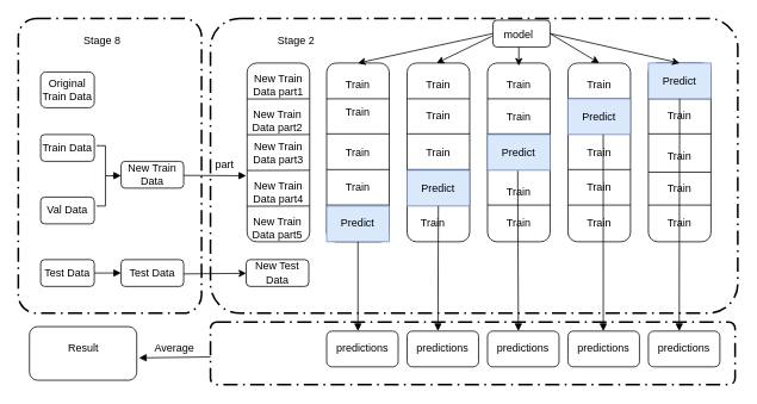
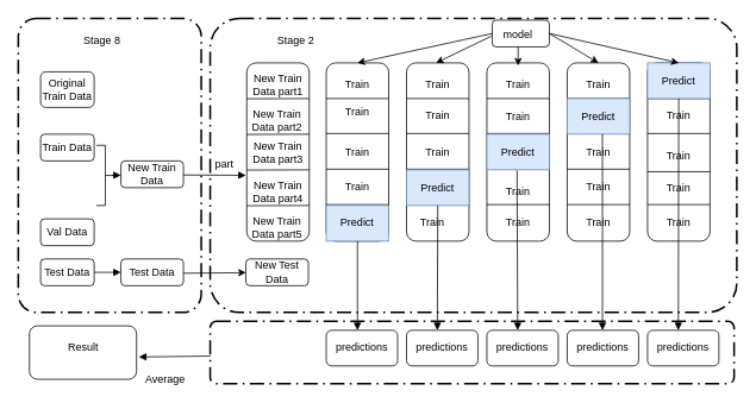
  <mxCell id="0" />
  <mxCell id="1" parent="0" />
  <mxCell id="2" value="" style="rounded=1;arcSize=10;dashed=1;strokeColor=#000000;fillColor=none;gradientColor=none;dashPattern=8 3 1 3;strokeWidth=2;" vertex="1" parent="1"><mxGeometry x="20" y="20" width="205" height="330" as="geometry" /></mxCell>
  <mxCell id="3" value="" style="rounded=1;arcSize=10;dashed=1;strokeColor=#000000;fillColor=none;gradientColor=none;dashPattern=8 3 1 3;strokeWidth=2;" vertex="1" parent="1"><mxGeometry x="235" y="20" width="590" height="330" as="geometry" /></mxCell>
  <mxCell id="4" value="Original Train Data" style="shape=ext;rounded=1;html=1;whiteSpace=wrap;" vertex="1" parent="1"><mxGeometry x="45" y="80" width="60" height="40" as="geometry" /></mxCell>
  <mxCell id="5" value="Train Data" style="shape=ext;rounded=1;html=1;whiteSpace=wrap;" vertex="1" parent="1"><mxGeometry x="45" y="150" width="60" height="30" as="geometry" /></mxCell>
  <mxCell id="6" value="Test Data" style="shape=ext;rounded=1;html=1;whiteSpace=wrap;" vertex="1" parent="1"><mxGeometry x="45" y="290" width="60" height="30" as="geometry" /></mxCell>
- <mxCell id="7" value="Val Data" style="shape=ext;rounded=1;html=1;whiteSpace=wrap;" vertex="1" parent="1"><mxGeometry x="45" y="220" width="60" height="30" as="geometry" /></mxCell>
+ <mxCell id="7" value="Val Data" style="shape=ext;rounded=1;html=1;whiteSpace=wrap;" vertex="1" parent="1"><mxGeometry x="45" y="245" width="60" height="30" as="geometry" /></mxCell>
  <mxCell id="8" value="New Train Data" style="shape=ext;rounded=1;html=1;whiteSpace=wrap;" vertex="1" parent="1"><mxGeometry x="135" y="180" width="70" height="30" as="geometry" /></mxCell>
  <mxCell id="9" value="" style="html=1;shape=mxgraph.flowchart.annotation_2;align=left;labelPosition=right;direction=north;rotation=-90;" vertex="1" parent="1"><mxGeometry x="83.75" y="186.25" width="67.5" height="20" as="geometry" /></mxCell>
  <mxCell id="10" value="" style="endArrow=block;endFill=1;endSize=6;html=1;" edge="1" parent="1"><mxGeometry width="100" relative="1" as="geometry"><mxPoint x="125" y="196" as="sourcePoint" /><mxPoint x="135" y="196" as="targetPoint" /><Array as="points"><mxPoint x="125" y="196" /></Array></mxGeometry></mxCell>
  <mxCell id="11" value="Stage 8" style="text;html=1;strokeColor=none;fillColor=none;align=center;verticalAlign=middle;whiteSpace=wrap;rounded=0;" vertex="1" parent="1"><mxGeometry x="83.75" y="35" width="60" height="20" as="geometry" /></mxCell>
  <mxCell id="12" value="Test Data" style="shape=ext;rounded=1;html=1;whiteSpace=wrap;" vertex="1" parent="1"><mxGeometry x="135" y="290" width="70" height="30" as="geometry" /></mxCell>
  <mxCell id="13" value="" style="endArrow=block;endFill=1;endSize=6;html=1;exitX=1;exitY=0.5;exitDx=0;exitDy=0;entryX=0;entryY=0.5;entryDx=0;entryDy=0;" edge="1" parent="1" source="6" target="12"><mxGeometry width="100" relative="1" as="geometry"><mxPoint y="284.5" as="sourcePoint" x="105" /><mxPoint x="135" y="285" as="targetPoint" /></mxGeometry></mxCell>
  <mxCell id="14" value="New Test Data" style="shape=ext;rounded=1;html=1;whiteSpace=wrap;" vertex="1" parent="1"><mxGeometry x="275" y="290" width="70" height="30" as="geometry" /></mxCell>
  <mxCell id="15" value="" style="endArrow=block;endFill=1;endSize=6;html=1;" edge="1" parent="1"><mxGeometry width="100" relative="1" as="geometry"><mxPoint x="205" y="195.75" as="sourcePoint" /><mxPoint x="275" y="196.139" as="targetPoint" /></mxGeometry></mxCell>
  <mxCell id="16" value="part" style="text;html=1;strokeColor=none;fillColor=none;align=center;verticalAlign=middle;whiteSpace=wrap;rounded=0;" vertex="1" parent="1"><mxGeometry x="231" y="174.25" width="40" height="20" as="geometry" /></mxCell>
  <mxCell id="17" value="" style="shape=ext;rounded=1;html=1;whiteSpace=wrap;" vertex="1" parent="1"><mxGeometry x="276" y="70" width="70" height="200" as="geometry" /></mxCell>
  <mxCell id="18" value="" style="endArrow=none;html=1;rounded=0;" edge="1" parent="1"><mxGeometry relative="1" as="geometry"><mxPoint x="276" y="110.25" as="sourcePoint" /><mxPoint x="346" y="110" as="targetPoint" /></mxGeometry></mxCell>
  <mxCell id="19" value="New Train Data part1" style="text;html=1;strokeColor=none;fillColor=none;align=center;verticalAlign=middle;whiteSpace=wrap;rounded=0;" vertex="1" parent="1"><mxGeometry x="276" y="80" width="70" height="30" as="geometry" /></mxCell>
  <mxCell id="20" value="New Train Data part3&lt;span style=&quot;color: rgba(0 , 0 , 0 , 0) ; font-family: monospace ; font-size: 0px&quot;&gt;%3CmxGraphModel%3E%3Croot%3E%3CmxCell%20id%3D%220%22%2F%3E%3CmxCell%20id%3D%221%22%20parent%3D%220%22%2F%3E%3CmxCell%20id%3D%222%22%20value%3D%22%22%20style%3D%22endArrow%3Dnone%3Bhtml%3D1%3Brounded%3D0%3B%22%20edge%3D%221%22%20parent%3D%221%22%3E%3CmxGeometry%20relative%3D%221%22%20as%3D%22geometry%22%3E%3CmxPoint%20x%3D%22270%22%20y%3D%2271%22%20as%3D%22sourcePoint%22%2F%3E%3CmxPoint%20x%3D%22340%22%20y%3D%2270.75%22%20as%3D%22targetPoint%22%2F%3E%3C%2FmxGeometry%3E%3C%2FmxCell%3E%3C%2Froot%3E%3C%2FmxGraphModel%3E&lt;/span&gt;" style="text;html=1;strokeColor=none;fillColor=none;align=center;verticalAlign=middle;whiteSpace=wrap;rounded=0;" vertex="1" parent="1"><mxGeometry x="276" y="156.25" width="70" height="30" as="geometry" /></mxCell>
  <mxCell id="21" value="New Train Data part2" style="text;html=1;strokeColor=none;fillColor=none;align=center;verticalAlign=middle;whiteSpace=wrap;rounded=0;" vertex="1" parent="1"><mxGeometry x="275" y="120" width="70" height="30" as="geometry" /></mxCell>
  <mxCell id="22" value="" style="endArrow=none;html=1;rounded=0;" edge="1" parent="1"><mxGeometry relative="1" as="geometry"><mxPoint x="276" y="150.25" as="sourcePoint" /><mxPoint x="346" y="150" as="targetPoint" /></mxGeometry></mxCell>
  <mxCell id="23" value="" style="endArrow=none;html=1;rounded=0;" edge="1" parent="1"><mxGeometry relative="1" as="geometry"><mxPoint x="276" y="190.25" as="sourcePoint" /><mxPoint x="346" y="190" as="targetPoint" /></mxGeometry></mxCell>
  <mxCell id="24" value="" style="endArrow=none;html=1;rounded=0;" edge="1" parent="1"><mxGeometry relative="1" as="geometry"><mxPoint x="276" y="230.25" as="sourcePoint" /><mxPoint x="346" y="230" as="targetPoint" /></mxGeometry></mxCell>
  <mxCell id="25" value="New Train Data part4&lt;span style=&quot;color: rgba(0 , 0 , 0 , 0) ; font-family: monospace ; font-size: 0px&quot;&gt;%3CmxGraphModel%3E%3Croot%3E%3CmxCell%20id%3D%220%22%2F%3E%3CmxCell%20id%3D%221%22%20parent%3D%220%22%2F%3E%3CmxCell%20id%3D%222%22%20value%3D%22%22%20style%3D%22endArrow%3Dnone%3Bhtml%3D1%3Brounded%3D0%3B%22%20edge%3D%221%22%20parent%3D%221%22%3E%3CmxGeometry%20relative%3D%221%22%20as%3D%22geometry%22%3E%3CmxPoint%20x%3D%22270%22%20y%3D%2271%22%20as%3D%22sourcePoint%22%2F%3E%3CmxPoint%20x%3D%22340%22%20y%3D%2270.75%22%20as%3D%22targetPoint%22%2F%3E%3C%2FmxGeometry%3E%3C%2FmxCell%3E%3C%2Froot%3E%3C%2FmxGraphModel%3E&lt;/span&gt;" style="text;html=1;strokeColor=none;fillColor=none;align=center;verticalAlign=middle;whiteSpace=wrap;rounded=0;" vertex="1" parent="1"><mxGeometry x="276" y="200" width="70" height="30" as="geometry" /></mxCell>
  <mxCell id="26" value="New Train Data part5&lt;span style=&quot;color: rgba(0 , 0 , 0 , 0) ; font-family: monospace ; font-size: 0px&quot;&gt;%3CmxGraphModel%3E%3Croot%3E%3CmxCell%20id%3D%220%22%2F%3E%3CmxCell%20id%3D%221%22%20parent%3D%220%22%2F%3E%3CmxCell%20id%3D%222%22%20value%3D%22%22%20style%3D%22endArrow%3Dnone%3Bhtml%3D1%3Brounded%3D0%3B%22%20edge%3D%221%22%20parent%3D%221%22%3E%3CmxGeometry%20relative%3D%221%22%20as%3D%22geometry%22%3E%3CmxPoint%20x%3D%22270%22%20y%3D%2271%22%20as%3D%22sourcePoint%22%2F%3E%3CmxPoint%20x%3D%22340%22%20y%3D%2270.75%22%20as%3D%22targetPoint%22%2F%3E%3C%2FmxGeometry%3E%3C%2FmxCell%3E%3C%2Froot%3E%3C%2FmxGraphModel%3E&lt;/span&gt;" style="text;html=1;strokeColor=none;fillColor=none;align=center;verticalAlign=middle;whiteSpace=wrap;rounded=0;" vertex="1" parent="1"><mxGeometry x="275" y="240" width="70" height="30" as="geometry" /></mxCell>
  <mxCell id="27" value="" style="endArrow=classic;html=1;" edge="1" parent="1" target="14"><mxGeometry width="50" height="50" relative="1" as="geometry"><mxPoint x="205" y="306" as="sourcePoint" /><mxPoint x="255" y="260" as="targetPoint" /></mxGeometry></mxCell>
  <mxCell id="28" value="" style="shape=ext;rounded=1;html=1;whiteSpace=wrap;" vertex="1" parent="1"><mxGeometry x="365" y="70" width="70" height="200" as="geometry" /></mxCell>
  <mxCell id="29" value="" style="shape=ext;rounded=1;html=1;whiteSpace=wrap;" vertex="1" parent="1"><mxGeometry x="455" y="70" width="70" height="200" as="geometry" /></mxCell>
  <mxCell id="30" value="" style="shape=ext;rounded=1;html=1;whiteSpace=wrap;" vertex="1" parent="1"><mxGeometry x="545" y="70" width="70" height="200" as="geometry" /></mxCell>
  <mxCell id="31" value="" style="shape=ext;rounded=1;html=1;whiteSpace=wrap;" vertex="1" parent="1"><mxGeometry x="635" y="70" width="70" height="200" as="geometry" /></mxCell>
  <mxCell id="32" value="" style="shape=ext;rounded=1;html=1;whiteSpace=wrap;" vertex="1" parent="1"><mxGeometry x="725" y="70" width="70" height="200" as="geometry" /></mxCell>
  <mxCell id="33" value="" style="line;strokeWidth=1;rotatable=0;dashed=0;labelPosition=right;align=left;verticalAlign=middle;spacingTop=0;spacingLeft=6;points=[];portConstraint=eastwest;" vertex="1" parent="1"><mxGeometry x="365" y="105" width="70" height="10" as="geometry" /></mxCell>
  <mxCell id="34" value="" style="line;strokeWidth=1;rotatable=0;dashed=0;labelPosition=right;align=left;verticalAlign=middle;spacingTop=0;spacingLeft=6;points=[];portConstraint=eastwest;" vertex="1" parent="1"><mxGeometry x="455" y="105" width="70" height="10" as="geometry" /></mxCell>
  <mxCell id="35" value="" style="line;strokeWidth=1;rotatable=0;dashed=0;labelPosition=right;align=left;verticalAlign=middle;spacingTop=0;spacingLeft=6;points=[];portConstraint=eastwest;" vertex="1" parent="1"><mxGeometry x="365" y="144.25" width="70" height="10" as="geometry" /></mxCell>
  <mxCell id="36" value="" style="line;strokeWidth=1;rotatable=0;dashed=0;labelPosition=right;align=left;verticalAlign=middle;spacingTop=0;spacingLeft=6;points=[];portConstraint=eastwest;" vertex="1" parent="1"><mxGeometry x="365" y="184.25" width="70" height="10" as="geometry" /></mxCell>
  <mxCell id="37" value="" style="line;strokeWidth=1;rotatable=0;dashed=0;labelPosition=right;align=left;verticalAlign=middle;spacingTop=0;spacingLeft=6;points=[];portConstraint=eastwest;" vertex="1" parent="1"><mxGeometry x="365" y="224" width="70" height="10" as="geometry" /></mxCell>
  <mxCell id="38" value="" style="line;strokeWidth=1;rotatable=0;dashed=0;labelPosition=right;align=left;verticalAlign=middle;spacingTop=0;spacingLeft=6;points=[];portConstraint=eastwest;" vertex="1" parent="1"><mxGeometry x="455" y="144.25" width="70" height="10" as="geometry" /></mxCell>
  <mxCell id="39" value="" style="line;strokeWidth=1;rotatable=0;dashed=0;labelPosition=right;align=left;verticalAlign=middle;spacingTop=0;spacingLeft=6;points=[];portConstraint=eastwest;" vertex="1" parent="1"><mxGeometry x="455" y="184.25" width="70" height="10" as="geometry" /></mxCell>
  <mxCell id="40" value="" style="line;strokeWidth=1;rotatable=0;dashed=0;labelPosition=right;align=left;verticalAlign=middle;spacingTop=0;spacingLeft=6;points=[];portConstraint=eastwest;" vertex="1" parent="1"><mxGeometry x="455" y="224" width="70" height="10" as="geometry" /></mxCell>
  <mxCell id="41" value="" style="line;strokeWidth=1;rotatable=0;dashed=0;labelPosition=right;align=left;verticalAlign=middle;spacingTop=0;spacingLeft=6;points=[];portConstraint=eastwest;" vertex="1" parent="1"><mxGeometry x="635" y="105" width="70" height="10" as="geometry" /></mxCell>
  <mxCell id="42" value="" style="line;strokeWidth=1;rotatable=0;dashed=0;labelPosition=right;align=left;verticalAlign=middle;spacingTop=0;spacingLeft=6;points=[];portConstraint=eastwest;" vertex="1" parent="1"><mxGeometry x="545" y="105" width="70" height="10" as="geometry" /></mxCell>
  <mxCell id="43" value="" style="line;strokeWidth=1;rotatable=0;dashed=0;labelPosition=right;align=left;verticalAlign=middle;spacingTop=0;spacingLeft=6;points=[];portConstraint=eastwest;" vertex="1" parent="1"><mxGeometry x="725" y="105" width="70" height="10" as="geometry" /></mxCell>
  <mxCell id="44" value="" style="line;strokeWidth=1;rotatable=0;dashed=0;labelPosition=right;align=left;verticalAlign=middle;spacingTop=0;spacingLeft=6;points=[];portConstraint=eastwest;" vertex="1" parent="1"><mxGeometry x="545" y="184.25" width="70" height="10" as="geometry" /></mxCell>
  <mxCell id="45" value="" style="line;strokeWidth=1;rotatable=0;dashed=0;labelPosition=right;align=left;verticalAlign=middle;spacingTop=0;spacingLeft=6;points=[];portConstraint=eastwest;" vertex="1" parent="1"><mxGeometry x="545" y="144.25" width="70" height="10" as="geometry" /></mxCell>
  <mxCell id="46" value="" style="line;strokeWidth=1;rotatable=0;dashed=0;labelPosition=right;align=left;verticalAlign=middle;spacingTop=0;spacingLeft=6;points=[];portConstraint=eastwest;" vertex="1" parent="1"><mxGeometry x="545" y="224" width="70" height="10" as="geometry" /></mxCell>
  <mxCell id="47" value="" style="line;strokeWidth=1;rotatable=0;dashed=0;labelPosition=right;align=left;verticalAlign=middle;spacingTop=0;spacingLeft=6;points=[];portConstraint=eastwest;" vertex="1" parent="1"><mxGeometry x="635" y="144.25" width="70" height="10" as="geometry" /></mxCell>
  <mxCell id="48" value="" style="line;strokeWidth=1;rotatable=0;dashed=0;labelPosition=right;align=left;verticalAlign=middle;spacingTop=0;spacingLeft=6;points=[];portConstraint=eastwest;" vertex="1" parent="1"><mxGeometry x="635" y="184.25" width="70" height="10" as="geometry" /></mxCell>
  <mxCell id="49" value="" style="line;strokeWidth=1;rotatable=0;dashed=0;labelPosition=right;align=left;verticalAlign=middle;spacingTop=0;spacingLeft=6;points=[];portConstraint=eastwest;" vertex="1" parent="1"><mxGeometry x="635" y="224" width="70" height="10" as="geometry" /></mxCell>
  <mxCell id="50" value="" style="line;strokeWidth=1;rotatable=0;dashed=0;labelPosition=right;align=left;verticalAlign=middle;spacingTop=0;spacingLeft=6;points=[];portConstraint=eastwest;" vertex="1" parent="1"><mxGeometry x="725" y="144.25" width="70" height="10" as="geometry" /></mxCell>
  <mxCell id="51" value="" style="line;strokeWidth=1;rotatable=0;dashed=0;labelPosition=right;align=left;verticalAlign=middle;spacingTop=0;spacingLeft=6;points=[];portConstraint=eastwest;" vertex="1" parent="1"><mxGeometry x="725" y="224" width="70" height="10" as="geometry" /></mxCell>
  <mxCell id="52" value="" style="line;strokeWidth=1;rotatable=0;dashed=0;labelPosition=right;align=left;verticalAlign=middle;spacingTop=0;spacingLeft=6;points=[];portConstraint=eastwest;" vertex="1" parent="1"><mxGeometry x="725" y="174.25" width="70" height="35.75" as="geometry" /></mxCell>
  <mxCell id="53" value="Train" style="text;html=1;strokeColor=none;fillColor=none;align=center;verticalAlign=middle;whiteSpace=wrap;rounded=0;" vertex="1" parent="1"><mxGeometry x="365" y="80" width="70" height="30" as="geometry" /></mxCell>
  <mxCell id="54" value="Train" style="text;html=1;strokeColor=none;fillColor=none;align=center;verticalAlign=middle;whiteSpace=wrap;rounded=0;" vertex="1" parent="1"><mxGeometry x="365" y="156.25" width="70" height="30" as="geometry" /></mxCell>
  <mxCell id="55" value="Train" style="text;html=1;strokeColor=none;fillColor=none;align=center;verticalAlign=middle;whiteSpace=wrap;rounded=0;" vertex="1" parent="1"><mxGeometry x="365" y="194.25" width="70" height="30" as="geometry" /></mxCell>
  <mxCell id="56" value="Train" style="text;html=1;strokeColor=none;fillColor=none;align=center;verticalAlign=middle;whiteSpace=wrap;rounded=0;" vertex="1" parent="1"><mxGeometry x="365" y="110" width="70" height="30" as="geometry" /></mxCell>
  <mxCell id="57" value="Train" style="text;html=1;strokeColor=none;fillColor=none;align=center;verticalAlign=middle;whiteSpace=wrap;rounded=0;" vertex="1" parent="1"><mxGeometry x="455" y="114.25" width="70" height="30" as="geometry" /></mxCell>
  <mxCell id="58" value="Train" style="text;html=1;strokeColor=none;fillColor=none;align=center;verticalAlign=middle;whiteSpace=wrap;rounded=0;" vertex="1" parent="1"><mxGeometry x="635" y="80" width="70" height="30" as="geometry" /></mxCell>
  <mxCell id="59" value="Train" style="text;html=1;strokeColor=none;fillColor=none;align=center;verticalAlign=middle;whiteSpace=wrap;rounded=0;" vertex="1" parent="1"><mxGeometry x="545" y="80" width="70" height="30" as="geometry" /></mxCell>
  <mxCell id="60" value="Train" style="text;html=1;strokeColor=none;fillColor=none;align=center;verticalAlign=middle;whiteSpace=wrap;rounded=0;" vertex="1" parent="1"><mxGeometry x="455" y="80" width="70" height="30" as="geometry" /></mxCell>
  <mxCell id="61" value="Train" style="text;html=1;strokeColor=none;fillColor=none;align=center;verticalAlign=middle;whiteSpace=wrap;rounded=0;" vertex="1" parent="1"><mxGeometry x="545" y="115" width="70" height="30" as="geometry" /></mxCell>
  <mxCell id="62" value="Train" style="text;html=1;strokeColor=none;fillColor=none;align=center;verticalAlign=middle;whiteSpace=wrap;rounded=0;" vertex="1" parent="1"><mxGeometry x="635" y="234" width="70" height="30" as="geometry" /></mxCell>
  <mxCell id="63" value="Train" style="text;html=1;strokeColor=none;fillColor=none;align=center;verticalAlign=middle;whiteSpace=wrap;rounded=0;" vertex="1" parent="1"><mxGeometry x="455" y="156.25" width="70" height="30" as="geometry" /></mxCell>
  <mxCell id="64" value="Train" style="text;html=1;strokeColor=none;fillColor=none;align=center;verticalAlign=middle;whiteSpace=wrap;rounded=0;" vertex="1" parent="1"><mxGeometry x="545" y="234" width="70" height="30" as="geometry" /></mxCell>
  <mxCell id="65" value="Train" style="text;html=1;strokeColor=none;fillColor=none;align=center;verticalAlign=middle;whiteSpace=wrap;rounded=0;" vertex="1" parent="1"><mxGeometry x="635" y="156.25" width="70" height="30" as="geometry" /></mxCell>
  <mxCell id="66" value="Train" style="text;html=1;strokeColor=none;fillColor=none;align=center;verticalAlign=middle;whiteSpace=wrap;rounded=0;" vertex="1" parent="1"><mxGeometry x="449" y="234" width="70" height="30" as="geometry" /></mxCell>
  <mxCell id="67" value="Train" style="text;html=1;strokeColor=none;fillColor=none;align=center;verticalAlign=middle;whiteSpace=wrap;rounded=0;" vertex="1" parent="1"><mxGeometry x="545" y="200" width="70" height="30" as="geometry" /></mxCell>
  <mxCell id="68" value="Train" style="text;html=1;strokeColor=none;fillColor=none;align=center;verticalAlign=middle;whiteSpace=wrap;rounded=0;" vertex="1" parent="1"><mxGeometry x="635" y="194" width="70" height="30" as="geometry" /></mxCell>
  <mxCell id="69" value="Predict" style="text;html=1;strokeColor=#6c8ebf;fillColor=#dae8fc;align=center;verticalAlign=middle;whiteSpace=wrap;rounded=0;" vertex="1" parent="1"><mxGeometry x="365" y="230" width="70" height="40" as="geometry" /></mxCell>
  <mxCell id="70" value="Predict" style="text;html=1;strokeColor=#6c8ebf;fillColor=#dae8fc;align=center;verticalAlign=middle;whiteSpace=wrap;rounded=0;" vertex="1" parent="1"><mxGeometry x="455" y="190" width="70" height="40" as="geometry" /></mxCell>
  <mxCell id="71" value="Predict" style="text;html=1;strokeColor=#6c8ebf;fillColor=#dae8fc;align=center;verticalAlign=middle;whiteSpace=wrap;rounded=0;" vertex="1" parent="1"><mxGeometry x="545" y="150" width="70" height="40" as="geometry" /></mxCell>
  <mxCell id="72" value="Predict" style="text;html=1;strokeColor=#6c8ebf;fillColor=#dae8fc;align=center;verticalAlign=middle;whiteSpace=wrap;rounded=0;" vertex="1" parent="1"><mxGeometry x="635" y="110" width="70" height="40" as="geometry" /></mxCell>
  <mxCell id="73" value="Predict" style="text;html=1;strokeColor=#6c8ebf;fillColor=#dae8fc;align=center;verticalAlign=middle;whiteSpace=wrap;rounded=0;" vertex="1" parent="1"><mxGeometry x="725" y="70" width="70" height="40" as="geometry" /></mxCell>
  <mxCell id="74" value="Train" style="text;html=1;strokeColor=none;fillColor=none;align=center;verticalAlign=middle;whiteSpace=wrap;rounded=0;" vertex="1" parent="1"><mxGeometry x="725" y="114.25" width="70" height="30" as="geometry" /></mxCell>
  <mxCell id="75" value="Train" style="text;html=1;strokeColor=none;fillColor=none;align=center;verticalAlign=middle;whiteSpace=wrap;rounded=0;" vertex="1" parent="1"><mxGeometry x="725" y="160" width="70" height="30" as="geometry" /></mxCell>
  <mxCell id="76" value="Train" style="text;html=1;strokeColor=none;fillColor=none;align=center;verticalAlign=middle;whiteSpace=wrap;rounded=0;" vertex="1" parent="1"><mxGeometry x="725" y="195" width="70" height="30" as="geometry" /></mxCell>
  <mxCell id="77" value="Train" style="text;html=1;strokeColor=none;fillColor=none;align=center;verticalAlign=middle;whiteSpace=wrap;rounded=0;" vertex="1" parent="1"><mxGeometry x="725" y="234" width="70" height="30" as="geometry" /></mxCell>
  <mxCell id="78" value="predictions" style="shape=ext;rounded=1;html=1;whiteSpace=wrap;" vertex="1" parent="1"><mxGeometry x="365" y="370" width="80" height="40" as="geometry" /></mxCell>
  <mxCell id="79" value="predictions" style="shape=ext;rounded=1;html=1;whiteSpace=wrap;" vertex="1" parent="1"><mxGeometry x="455" y="370" width="80" height="40" as="geometry" /></mxCell>
  <mxCell id="80" value="predictions" style="shape=ext;rounded=1;html=1;whiteSpace=wrap;" vertex="1" parent="1"><mxGeometry x="545" y="370" width="80" height="40" as="geometry" /></mxCell>
  <mxCell id="81" value="predictions" style="shape=ext;rounded=1;html=1;whiteSpace=wrap;" vertex="1" parent="1"><mxGeometry x="635" y="370" width="80" height="40" as="geometry" /></mxCell>
  <mxCell id="82" value="predictions" style="shape=ext;rounded=1;html=1;whiteSpace=wrap;" vertex="1" parent="1"><mxGeometry x="725" y="370" width="80" height="40" as="geometry" /></mxCell>
  <mxCell id="83" value="" style="endArrow=block;endFill=1;endSize=6;html=1;exitX=0.5;exitY=1;exitDx=0;exitDy=0;" edge="1" parent="1" source="69"><mxGeometry width="100" relative="1" as="geometry"><mxPoint x="305" y="440" as="sourcePoint" /><mxPoint x="400" y="370" as="targetPoint" /></mxGeometry></mxCell>
  <mxCell id="84" value="" style="endArrow=block;endFill=1;endSize=6;html=1;" edge="1" parent="1" source="73"><mxGeometry width="100" relative="1" as="geometry"><mxPoint x="759.5" y="270" as="sourcePoint" /><mxPoint x="759.5" y="370" as="targetPoint" /></mxGeometry></mxCell>
  <mxCell id="85" value="" style="endArrow=block;endFill=1;endSize=6;html=1;exitX=0.564;exitY=1;exitDx=0;exitDy=0;exitPerimeter=0;" edge="1" parent="1" source="72"><mxGeometry width="100" relative="1" as="geometry"><mxPoint x="674.5" y="270" as="sourcePoint" /><mxPoint x="674.5" y="370" as="targetPoint" /></mxGeometry></mxCell>
  <mxCell id="86" value="" style="endArrow=block;endFill=1;endSize=6;html=1;exitX=0.483;exitY=0.635;exitDx=0;exitDy=0;exitPerimeter=0;" edge="1" parent="1" source="44"><mxGeometry width="100" relative="1" as="geometry"><mxPoint x="579.5" y="270" as="sourcePoint" /><mxPoint x="579.5" y="370" as="targetPoint" /></mxGeometry></mxCell>
  <mxCell id="87" value="" style="endArrow=block;endFill=1;endSize=6;html=1;exitX=0.5;exitY=1;exitDx=0;exitDy=0;" edge="1" parent="1" source="70"><mxGeometry width="100" relative="1" as="geometry"><mxPoint x="489.5" y="270" as="sourcePoint" /><mxPoint x="489.5" y="370" as="targetPoint" /></mxGeometry></mxCell>
  <mxCell id="88" value="" style="rounded=1;arcSize=10;dashed=1;strokeColor=#000000;fillColor=none;gradientColor=none;dashPattern=8 3 1 3;strokeWidth=2;" vertex="1" parent="1"><mxGeometry x="235" y="360" width="587" height="70" as="geometry" /></mxCell>
  <mxCell id="89" value="" style="endArrow=block;endFill=1;endSize=6;html=1;" edge="1" parent="1" source="88"><mxGeometry width="100" relative="1" as="geometry"><mxPoint x="125" y="394.5" as="sourcePoint" /><mxPoint x="155" y="400" as="targetPoint" /></mxGeometry></mxCell>
- <mxCell id="90" value="Average" style="text;html=1;strokeColor=none;fillColor=none;align=center;verticalAlign=middle;whiteSpace=wrap;rounded=0;" vertex="1" parent="1"><mxGeometry x="175" y="380" width="40" height="20" as="geometry" /></mxCell>
+ <mxCell id="90" value="Average" style="text;html=1;strokeColor=none;fillColor=none;align=center;verticalAlign=middle;whiteSpace=wrap;rounded=0;" vertex="1" parent="1"><mxGeometry x="165" y="415" width="40" height="20" as="geometry" /></mxCell>
  <mxCell id="91" value="" style="rounded=1;whiteSpace=wrap;html=1;" vertex="1" parent="1"><mxGeometry x="32.5" y="365" width="120" height="60" as="geometry" /></mxCell>
  <mxCell id="92" value="Result" style="text;html=1;strokeColor=none;fillColor=none;align=center;verticalAlign=middle;whiteSpace=wrap;rounded=0;" vertex="1" parent="1"><mxGeometry x="72.5" y="380" width="40" height="20" as="geometry" /></mxCell>
  <mxCell id="93" value="Stage 2" style="text;html=1;strokeColor=none;fillColor=none;align=center;verticalAlign=middle;whiteSpace=wrap;rounded=0;" vertex="1" parent="1"><mxGeometry x="301" y="35" width="60" height="20" as="geometry" /></mxCell>
  <mxCell id="94" value="" style="rounded=1;whiteSpace=wrap;html=1;" vertex="1" parent="1"><mxGeometry x="551" y="22" width="64" height="30" as="geometry" /></mxCell>
  <mxCell id="95" value="model" style="text;html=1;strokeColor=none;fillColor=none;align=center;verticalAlign=middle;whiteSpace=wrap;rounded=0;" vertex="1" parent="1"><mxGeometry x="560" y="28" width="40" height="20" as="geometry" /></mxCell>
  <mxCell id="96" value="" style="endArrow=classic;html=1;entryX=0.5;entryY=0;entryDx=0;entryDy=0;exitX=0;exitY=0.5;exitDx=0;exitDy=0;" edge="1" parent="1" source="94" target="28"><mxGeometry width="50" height="50" relative="1" as="geometry"><mxPoint x="385" y="220" as="sourcePoint" /><mxPoint x="435" y="170" as="targetPoint" /></mxGeometry></mxCell>
  <mxCell id="97" value="" style="endArrow=classic;html=1;entryX=0.5;entryY=0;entryDx=0;entryDy=0;" edge="1" parent="1"><mxGeometry width="50" height="50" relative="1" as="geometry"><mxPoint x="550" as="sourcePoint" y="40" /><mxPoint x="488" y="70" as="targetPoint" /></mxGeometry></mxCell>
  <mxCell id="98" value="" style="endArrow=classic;html=1;" edge="1" parent="1"><mxGeometry width="50" height="50" relative="1" as="geometry"><mxPoint x="580" y="52" as="sourcePoint" /><mxPoint x="580" y="73" as="targetPoint" /></mxGeometry></mxCell>
  <mxCell id="99" value="" style="endArrow=classic;html=1;entryX=0.5;entryY=0;entryDx=0;entryDy=0;exitX=1;exitY=0.5;exitDx=0;exitDy=0;" edge="1" parent="1" source="94" target="31"><mxGeometry width="50" height="50" relative="1" as="geometry"><mxPoint x="581" y="70" as="sourcePoint" /><mxPoint x="430" y="100" as="targetPoint" /></mxGeometry></mxCell>
  <mxCell id="100" value="" style="endArrow=classic;html=1;entryX=0.5;entryY=0;entryDx=0;entryDy=0;exitX=1;exitY=0.5;exitDx=0;exitDy=0;" edge="1" parent="1" source="94" target="73"><mxGeometry width="50" height="50" relative="1" as="geometry"><mxPoint x="609" y="65" as="sourcePoint" /><mxPoint x="680" y="80" as="targetPoint" /></mxGeometry></mxCell>
